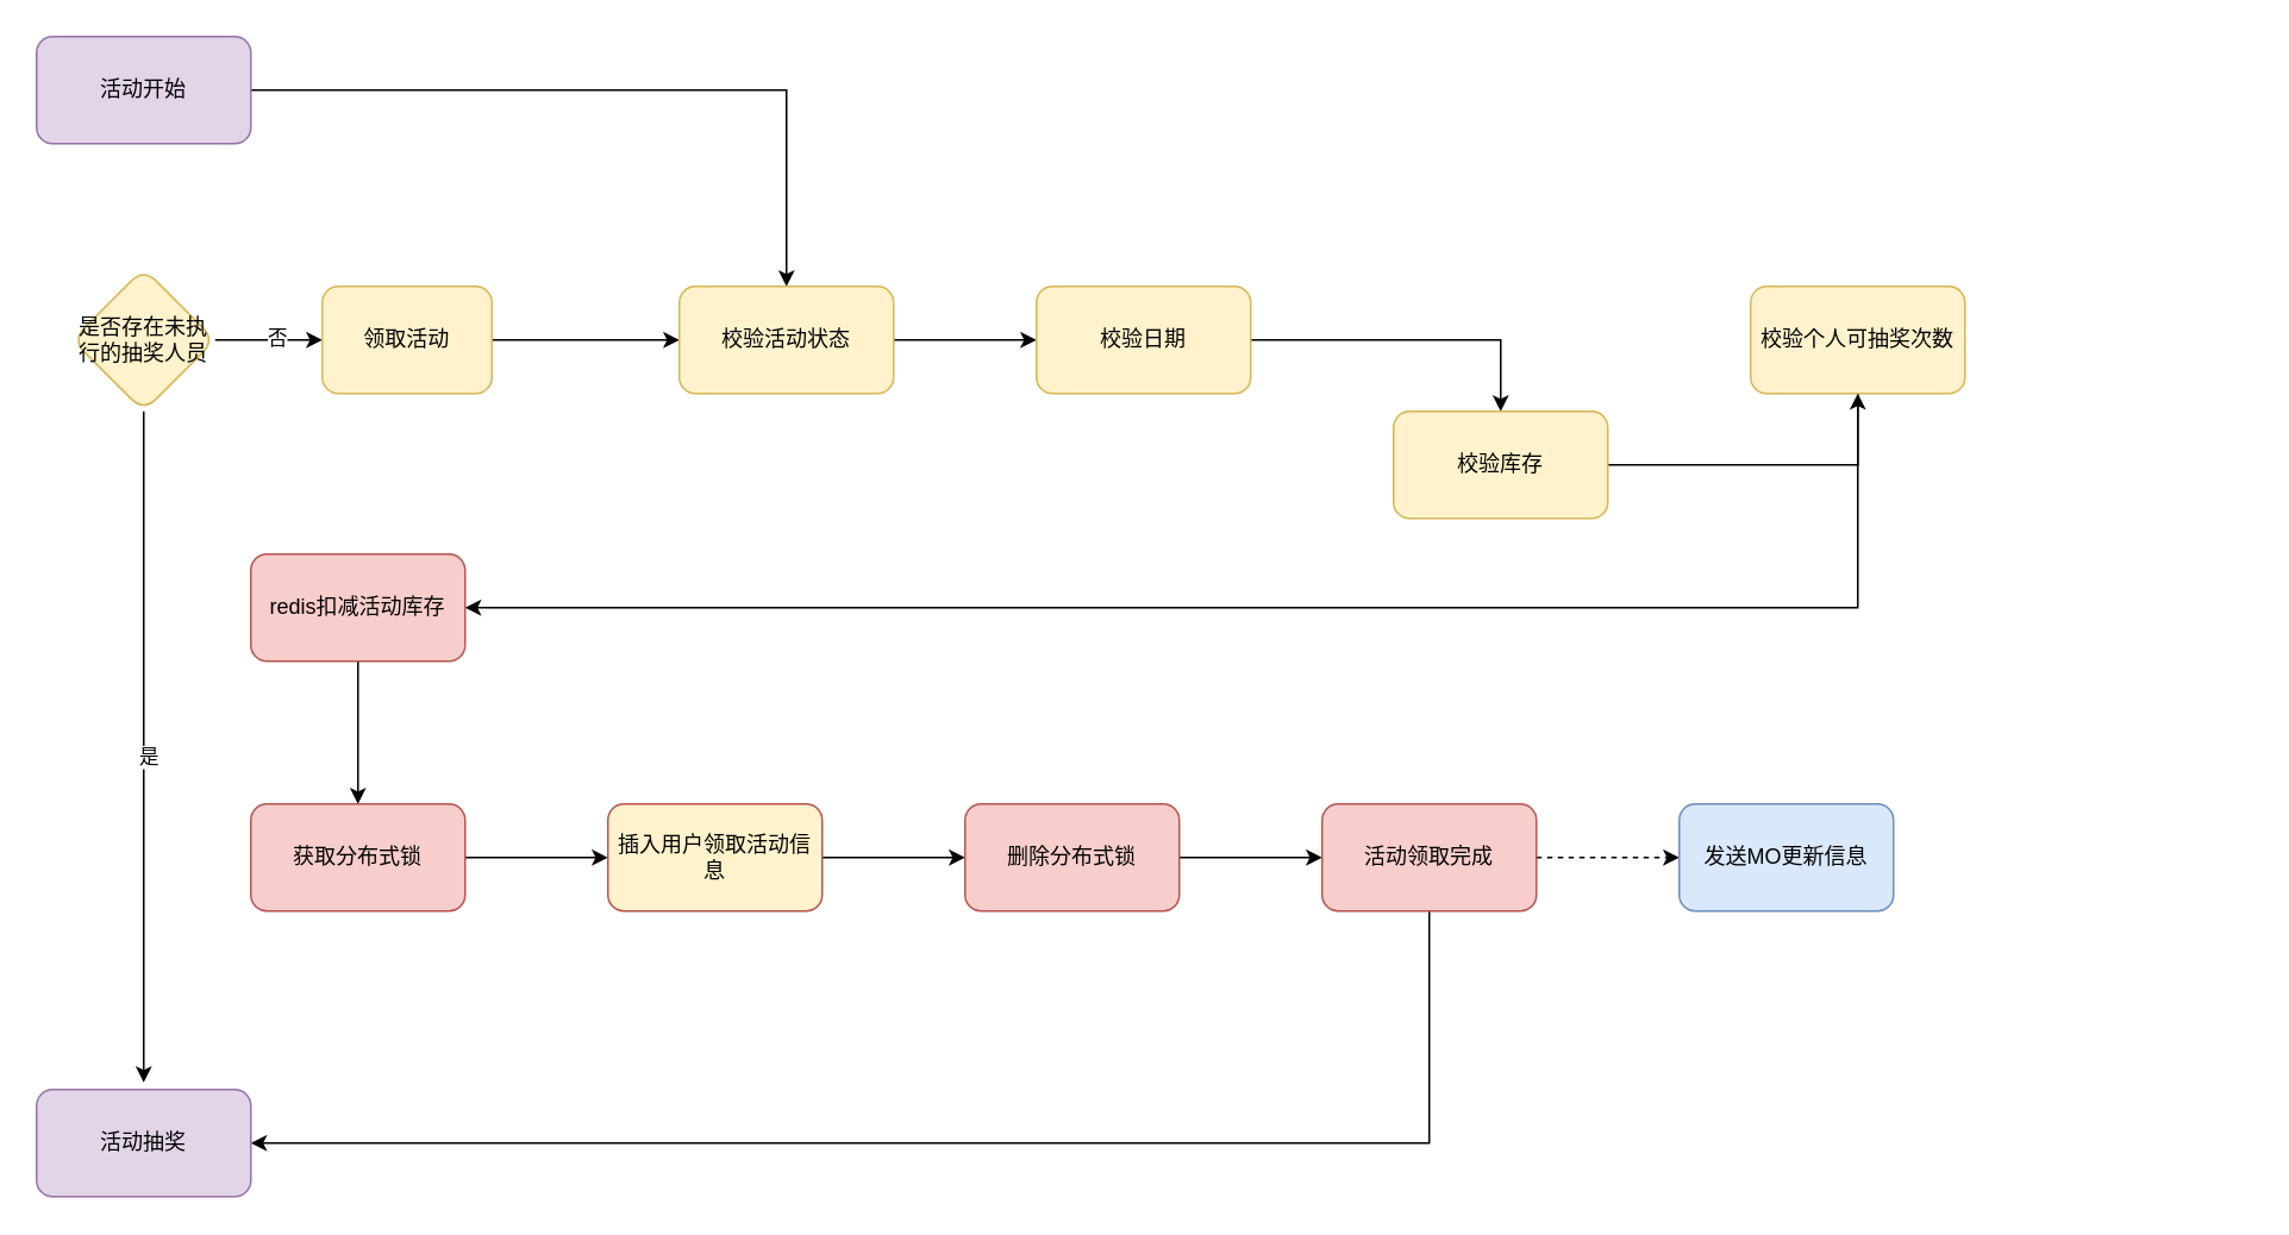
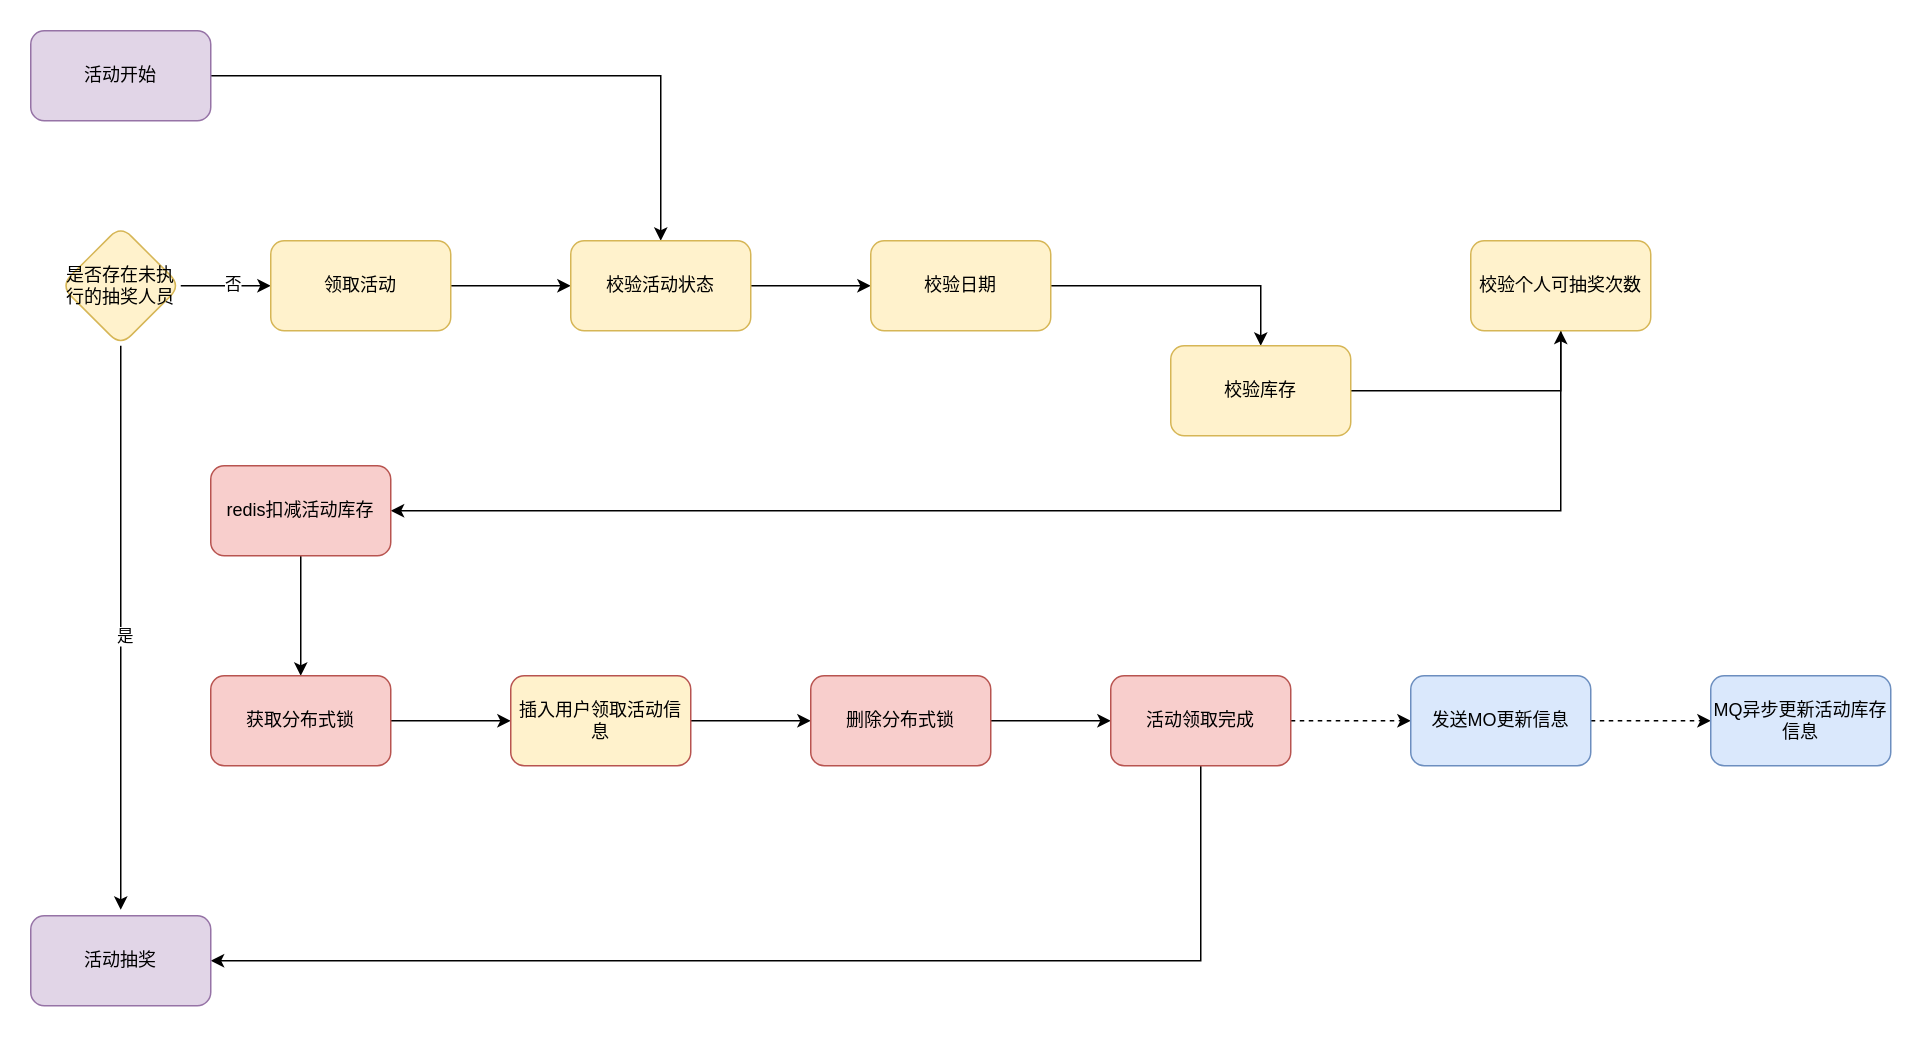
  <mxCell id="0" />
  <mxCell id="1" parent="0" />
  <mxCell id="2" value="" style="edgeStyle=orthogonalEdgeStyle;rounded=0;orthogonalLoop=1;jettySize=auto;html=1;" edge="1" parent="1" source="3" target="10"><mxGeometry relative="1" as="geometry" /></mxCell>
  <mxCell id="3" value="活动开始" style="rounded=1;whiteSpace=wrap;html=1;fillColor=#e1d5e7;strokeColor=#9673a6;" vertex="1" parent="1"><mxGeometry x="20" y="20" width="120" height="60" as="geometry" /></mxCell>
  <mxCell id="4" value="" style="edgeStyle=orthogonalEdgeStyle;rounded=0;orthogonalLoop=1;jettySize=auto;html=1;" edge="1" parent="1" source="6" target="8"><mxGeometry relative="1" as="geometry" /></mxCell>
  <mxCell id="5" value="否" style="edgeLabel;html=1;align=center;verticalAlign=middle;resizable=0;points=[];" vertex="1" connectable="0" parent="4"><mxGeometry x="0.128" y="2" relative="1" as="geometry"><mxPoint as="offset" /></mxGeometry></mxCell>
  <mxCell id="6" value="是否存在未执行的抽奖人员" style="rhombus;whiteSpace=wrap;html=1;rounded=1;fillColor=#fff2cc;strokeColor=#d6b656;" vertex="1" parent="1"><mxGeometry x="40" y="150" width="80" height="80" as="geometry" /></mxCell>
  <mxCell id="7" value="" style="edgeStyle=orthogonalEdgeStyle;rounded=0;orthogonalLoop=1;jettySize=auto;html=1;" edge="1" parent="1" source="8" target="10"><mxGeometry relative="1" as="geometry" /></mxCell>
- <mxCell id="8" value="领取活动" style="whiteSpace=wrap;html=1;rounded=1;fillColor=#fff2cc;strokeColor=#d6b656;" vertex="1" parent="1"><mxGeometry x="180" y="160" width="95" height="60" as="geometry" /></mxCell>
+ <mxCell id="8" value="领取活动" style="whiteSpace=wrap;html=1;rounded=1;fillColor=#fff2cc;strokeColor=#d6b656;" vertex="1" parent="1"><mxGeometry x="180" y="160" width="120" height="60" as="geometry" /></mxCell>
  <mxCell id="9" value="" style="edgeStyle=orthogonalEdgeStyle;rounded=0;orthogonalLoop=1;jettySize=auto;html=1;" edge="1" parent="1" source="10" target="12"><mxGeometry relative="1" as="geometry" /></mxCell>
  <mxCell id="10" value="校验活动状态" style="whiteSpace=wrap;html=1;rounded=1;fillColor=#fff2cc;strokeColor=#d6b656;" vertex="1" parent="1"><mxGeometry x="380" y="160" width="120" height="60" as="geometry" /></mxCell>
  <mxCell id="11" value="" style="edgeStyle=orthogonalEdgeStyle;rounded=0;orthogonalLoop=1;jettySize=auto;html=1;" edge="1" parent="1" source="12" target="14"><mxGeometry relative="1" as="geometry" /></mxCell>
  <mxCell id="12" value="校验日期" style="whiteSpace=wrap;html=1;rounded=1;fillColor=#fff2cc;strokeColor=#d6b656;" vertex="1" parent="1"><mxGeometry x="580" y="160" width="120" height="60" as="geometry" /></mxCell>
  <mxCell id="13" value="" style="edgeStyle=orthogonalEdgeStyle;rounded=0;orthogonalLoop=1;jettySize=auto;html=1;" edge="1" parent="1" source="14" target="16"><mxGeometry relative="1" as="geometry" /></mxCell>
  <mxCell id="14" value="校验库存" style="whiteSpace=wrap;html=1;rounded=1;fillColor=#fff2cc;strokeColor=#d6b656;" vertex="1" parent="1"><mxGeometry x="780" y="230" width="120" height="60" as="geometry" /></mxCell>
  <mxCell id="15" value="" style="rounded=0;orthogonalLoop=1;jettySize=auto;html=1;edgeStyle=orthogonalEdgeStyle;" edge="1" parent="1" source="16" target="18"><mxGeometry relative="1" as="geometry"><Array as="points"><mxPoint x="1040" y="340" /></Array></mxGeometry></mxCell>
  <mxCell id="16" value="校验个人可抽奖次数" style="whiteSpace=wrap;html=1;rounded=1;fillColor=#fff2cc;strokeColor=#d6b656;" vertex="1" parent="1"><mxGeometry x="980" y="160" width="120" height="60" as="geometry" /></mxCell>
  <mxCell id="17" value="" style="edgeStyle=orthogonalEdgeStyle;rounded=0;orthogonalLoop=1;jettySize=auto;html=1;" edge="1" parent="1" source="18" target="20"><mxGeometry relative="1" as="geometry" /></mxCell>
  <mxCell id="18" value="redis扣减活动库存" style="whiteSpace=wrap;html=1;rounded=1;fillColor=#f8cecc;strokeColor=#b85450;" vertex="1" parent="1"><mxGeometry x="140" y="310" width="120" height="60" as="geometry" /></mxCell>
  <mxCell id="19" value="" style="edgeStyle=orthogonalEdgeStyle;rounded=0;orthogonalLoop=1;jettySize=auto;html=1;" edge="1" parent="1" source="20" target="22"><mxGeometry relative="1" as="geometry" /></mxCell>
  <mxCell id="20" value="获取分布式锁" style="whiteSpace=wrap;html=1;rounded=1;fillColor=#f8cecc;strokeColor=#b85450;" vertex="1" parent="1"><mxGeometry x="140" y="450" width="120" height="60" as="geometry" /></mxCell>
  <mxCell id="21" value="" style="edgeStyle=orthogonalEdgeStyle;rounded=0;orthogonalLoop=1;jettySize=auto;html=1;" edge="1" parent="1" source="22" target="24"><mxGeometry relative="1" as="geometry" /></mxCell>
  <mxCell id="22" value="插入用户领取活动信息" style="whiteSpace=wrap;html=1;rounded=1;fillColor=#fff2cc;strokeColor=#b85450;" vertex="1" parent="1"><mxGeometry x="340" y="450" width="120" height="60" as="geometry" /></mxCell>
  <mxCell id="23" value="" style="edgeStyle=orthogonalEdgeStyle;rounded=0;orthogonalLoop=1;jettySize=auto;html=1;" edge="1" parent="1" source="24" target="27"><mxGeometry relative="1" as="geometry" /></mxCell>
  <mxCell id="24" value="删除分布式锁" style="whiteSpace=wrap;html=1;rounded=1;fillColor=#f8cecc;strokeColor=#b85450;" vertex="1" parent="1"><mxGeometry x="540" y="450" width="120" height="60" as="geometry" /></mxCell>
  <mxCell id="25" value="" style="edgeStyle=orthogonalEdgeStyle;rounded=0;orthogonalLoop=1;jettySize=auto;html=1;dashed=1;" edge="1" parent="1" source="27" target="29"><mxGeometry relative="1" as="geometry" /></mxCell>
  <mxCell id="26" value="" style="edgeStyle=orthogonalEdgeStyle;rounded=0;orthogonalLoop=1;jettySize=auto;html=1;" edge="1" parent="1" source="27" target="31"><mxGeometry relative="1" as="geometry"><Array as="points"><mxPoint x="800" y="640" /></Array></mxGeometry></mxCell>
  <mxCell id="27" value="活动领取完成" style="whiteSpace=wrap;html=1;rounded=1;fillColor=#f8cecc;strokeColor=#b85450;" vertex="1" parent="1"><mxGeometry x="740" y="450" width="120" height="60" as="geometry" /></mxCell>
+ <mxCell id="28" value="" style="edgeStyle=orthogonalEdgeStyle;rounded=0;orthogonalLoop=1;jettySize=auto;html=1;dashed=1;" edge="1" parent="1" source="29" target="30"><mxGeometry relative="1" as="geometry" /></mxCell>
  <mxCell id="29" value="发送MO更新信息" style="whiteSpace=wrap;html=1;rounded=1;fillColor=#dae8fc;strokeColor=#6c8ebf;" vertex="1" parent="1"><mxGeometry x="940" y="450" width="120" height="60" as="geometry" /></mxCell>
+ <mxCell id="30" value="MQ异步更新活动库存信息" style="whiteSpace=wrap;html=1;rounded=1;fillColor=#dae8fc;strokeColor=#6c8ebf;" vertex="1" parent="1"><mxGeometry x="1140" y="450" width="120" height="60" as="geometry" /></mxCell>
  <mxCell id="31" value="活动抽奖" style="whiteSpace=wrap;html=1;rounded=1;fillColor=#e1d5e7;strokeColor=#9673a6;" vertex="1" parent="1"><mxGeometry x="20" y="610" width="120" height="60" as="geometry" /></mxCell>
  <mxCell id="32" style="edgeStyle=orthogonalEdgeStyle;rounded=0;orthogonalLoop=1;jettySize=auto;html=1;" edge="1" parent="1" source="6"><mxGeometry relative="1" as="geometry"><mxPoint x="80" y="606" as="targetPoint" /><Array as="points"><mxPoint x="80" y="606" /></Array></mxGeometry></mxCell>
  <mxCell id="33" value="是" style="edgeLabel;html=1;align=center;verticalAlign=middle;resizable=0;points=[];" vertex="1" connectable="0" parent="32"><mxGeometry x="0.029" y="2" relative="1" as="geometry"><mxPoint as="offset" /></mxGeometry></mxCell>
